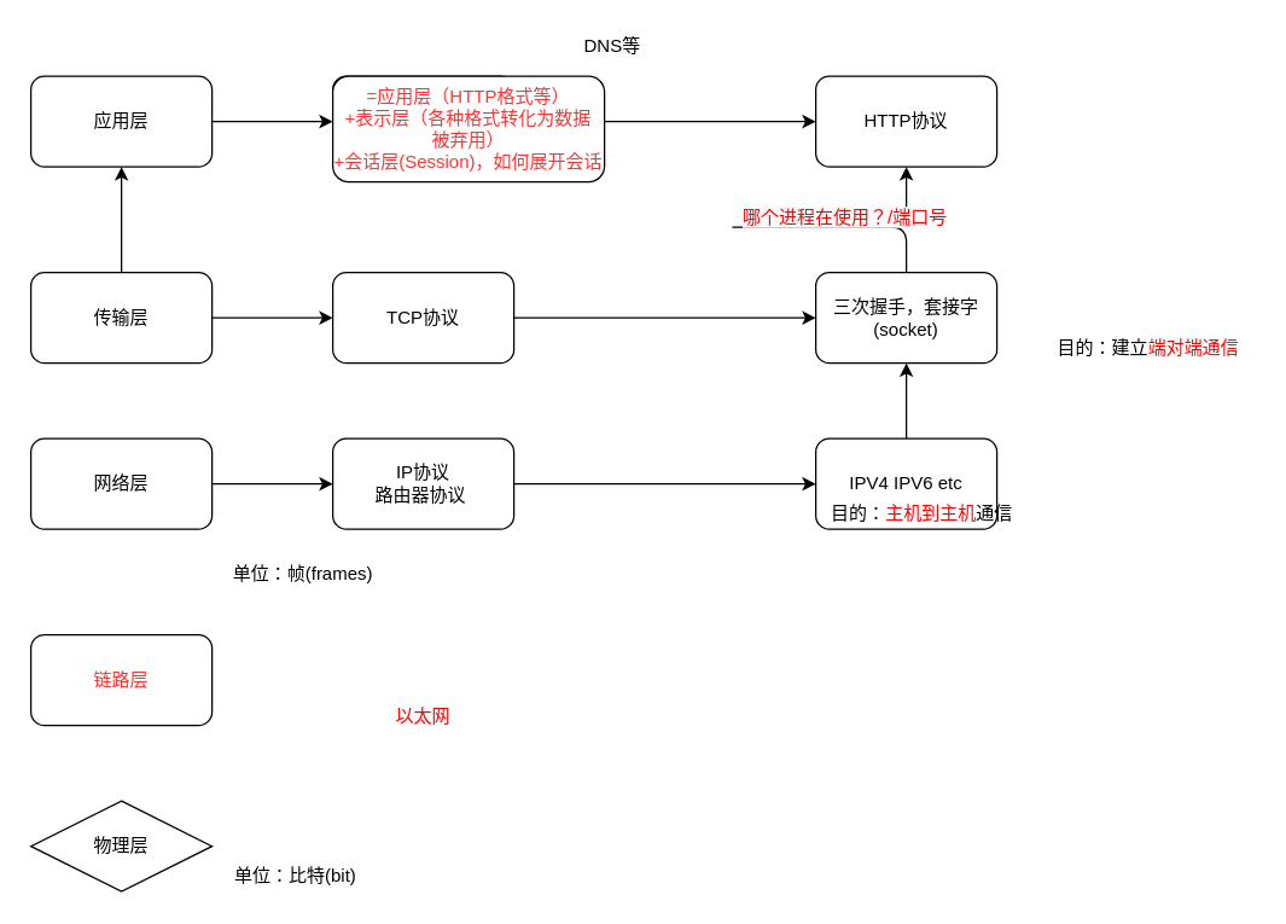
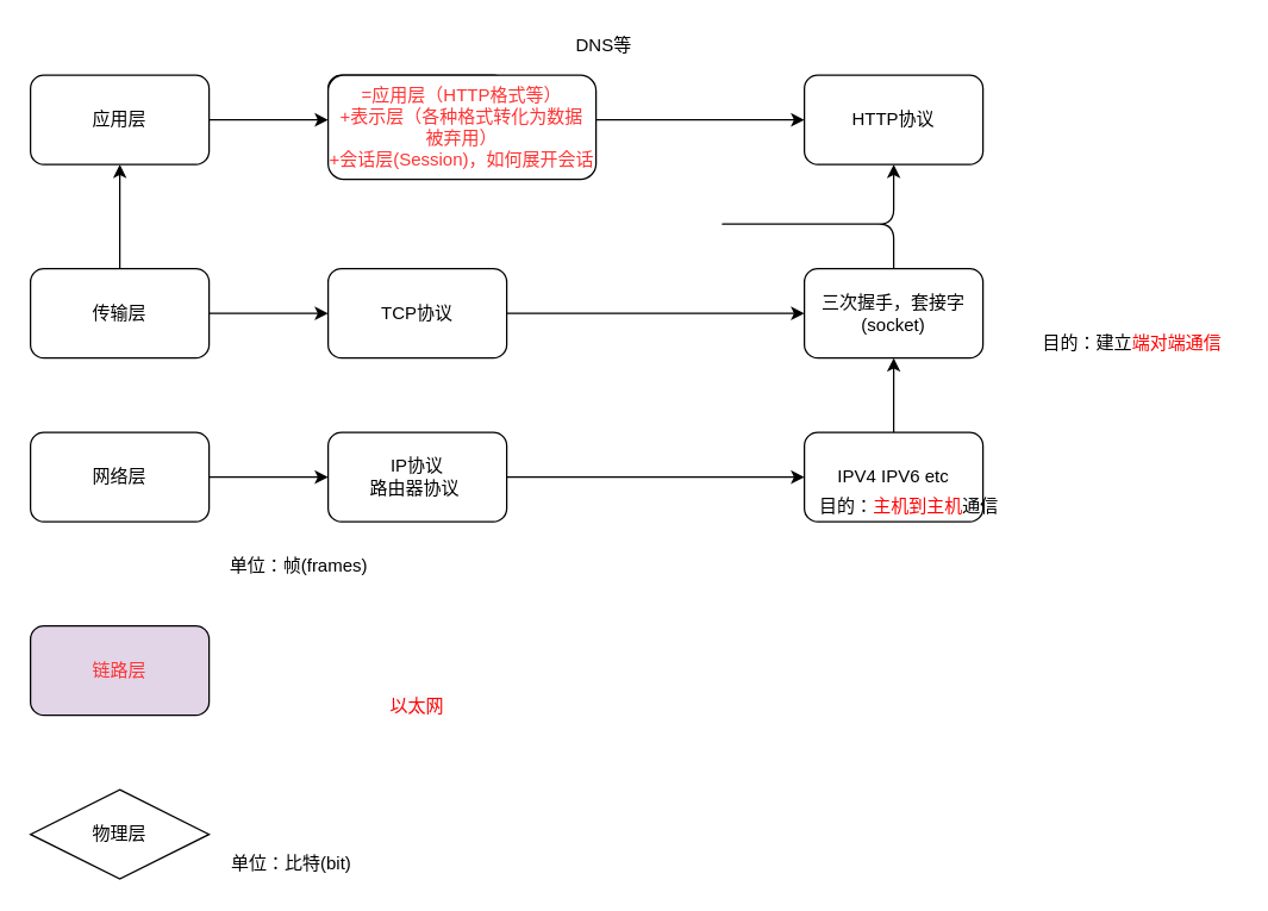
  <mxCell id="0" />
  <mxCell id="1" parent="0" />
  <mxCell id="2" value="" style="edgeStyle=orthogonalEdgeStyle;orthogonalLoop=1;jettySize=auto;html=1;" parent="1" source="3" target="15" edge="1"><mxGeometry relative="1" as="geometry" /></mxCell>
  <mxCell id="3" value="网络层" style="whiteSpace=wrap;html=1;rounded=1;" parent="1" vertex="1"><mxGeometry x="20" y="290" width="120" height="60" as="geometry" /></mxCell>
  <mxCell id="4" value="" style="edgeStyle=orthogonalEdgeStyle;orthogonalLoop=1;jettySize=auto;html=1;" parent="1" source="6" target="8" edge="1"><mxGeometry relative="1" as="geometry" /></mxCell>
  <mxCell id="5" value="" style="edgeStyle=orthogonalEdgeStyle;rounded=0;orthogonalLoop=1;jettySize=auto;html=1;" edge="1" parent="1" source="6" target="10"><mxGeometry relative="1" as="geometry" /></mxCell>
  <mxCell id="6" value="传输层" style="whiteSpace=wrap;html=1;rounded=1;" parent="1" vertex="1"><mxGeometry x="20" y="180" width="120" height="60" as="geometry" /></mxCell>
  <mxCell id="7" value="" style="edgeStyle=orthogonalEdgeStyle;orthogonalLoop=1;jettySize=auto;html=1;" parent="1" source="8" target="18" edge="1"><mxGeometry relative="1" as="geometry" /></mxCell>
  <mxCell id="8" value="TCP协议" style="whiteSpace=wrap;html=1;rounded=1;" parent="1" vertex="1"><mxGeometry x="220" y="180" width="120" height="60" as="geometry" /></mxCell>
  <mxCell id="9" value="" style="edgeStyle=orthogonalEdgeStyle;orthogonalLoop=1;jettySize=auto;html=1;" parent="1" source="10" target="12" edge="1"><mxGeometry relative="1" as="geometry" /></mxCell>
  <mxCell id="10" value="应用层" style="whiteSpace=wrap;html=1;rounded=1;" parent="1" vertex="1"><mxGeometry x="20" y="50" width="120" height="60" as="geometry" /></mxCell>
  <mxCell id="11" value="" style="edgeStyle=orthogonalEdgeStyle;orthogonalLoop=1;jettySize=auto;html=1;" parent="1" source="12" target="16" edge="1"><mxGeometry relative="1" as="geometry" /></mxCell>
  <mxCell id="12" value="" style="whiteSpace=wrap;html=1;rounded=1;" parent="1" vertex="1"><mxGeometry x="220" y="50" width="120" height="60" as="geometry" /></mxCell>
  <mxCell id="13" value="物理层" style="rhombus;whiteSpace=wrap;html=1;" parent="1" vertex="1"><mxGeometry x="20" y="530" width="120" height="60" as="geometry" /></mxCell>
  <mxCell id="14" value="" style="edgeStyle=orthogonalEdgeStyle;orthogonalLoop=1;jettySize=auto;html=1;" parent="1" source="15" target="20" edge="1"><mxGeometry relative="1" as="geometry" /></mxCell>
  <mxCell id="15" value="IP协议 &lt;br&gt;路由器协议&amp;nbsp;" style="whiteSpace=wrap;html=1;rounded=1;" parent="1" vertex="1"><mxGeometry x="220" y="290" width="120" height="60" as="geometry" /></mxCell>
  <mxCell id="16" value="HTTP协议" style="whiteSpace=wrap;html=1;rounded=1;" parent="1" vertex="1"><mxGeometry x="540" y="50" width="120" height="60" as="geometry" /></mxCell>
  <mxCell id="17" style="edgeStyle=orthogonalEdgeStyle;orthogonalLoop=1;jettySize=auto;html=1;entryX=0.5;entryY=1;entryDx=0;entryDy=0;" parent="1" source="18" target="16" edge="1"><mxGeometry relative="1" as="geometry"><Array as="points"><mxPoint x="480" y="150" /><mxPoint x="480" y="150" /></Array></mxGeometry></mxCell>
  <mxCell id="18" value="三次握手，套接字(socket)" style="whiteSpace=wrap;html=1;rounded=1;" parent="1" vertex="1"><mxGeometry x="540" y="180" width="120" height="60" as="geometry" /></mxCell>
  <mxCell id="19" style="edgeStyle=orthogonalEdgeStyle;orthogonalLoop=1;jettySize=auto;html=1;exitX=0.5;exitY=0;exitDx=0;exitDy=0;entryX=0.5;entryY=1;entryDx=0;entryDy=0;" parent="1" source="20" target="18" edge="1"><mxGeometry relative="1" as="geometry" /></mxCell>
  <mxCell id="20" value="IPV4 IPV6 etc" style="whiteSpace=wrap;html=1;rounded=1;" parent="1" vertex="1"><mxGeometry x="540" y="290" width="120" height="60" as="geometry" /></mxCell>
- <mxCell id="21" value="&lt;font color=&quot;#ff3333&quot;&gt;链路层&lt;/font&gt;" style="whiteSpace=wrap;html=1;rounded=1;" parent="1" vertex="1"><mxGeometry x="20" y="420" width="120" height="60" as="geometry" /></mxCell>
+ <mxCell id="21" value="&lt;font color=&quot;#ff3333&quot;&gt;链路层&lt;/font&gt;" style="whiteSpace=wrap;html=1;rounded=1;fillColor=#e1d5e7;" parent="1" vertex="1"><mxGeometry x="20" y="420" width="120" height="60" as="geometry" /></mxCell>
  <mxCell id="22" value="单位：帧(frames)" style="text;html=1;align=center;verticalAlign=middle;resizable=0;points=[];autosize=1;rounded=1;" parent="1" vertex="1"><mxGeometry x="145" y="370" width="110" height="20" as="geometry" /></mxCell>
  <mxCell id="23" value="单位：比特(bit)" style="text;html=1;align=center;verticalAlign=middle;resizable=0;points=[];autosize=1;rounded=1;" parent="1" vertex="1"><mxGeometry x="145" y="570" width="100" height="20" as="geometry" /></mxCell>
  <mxCell id="24" value="&lt;font color=&quot;#ff3333&quot;&gt;=应用层（HTTP格式等）&lt;br&gt;+表示层（各种格式转化为数据 被弃用）&lt;br&gt;+会话层(Session)，如何展开会话&lt;/font&gt;" style="whiteSpace=wrap;html=1;rounded=1;" parent="1" vertex="1"><mxGeometry x="220" y="50" width="180" height="70" as="geometry" /></mxCell>
  <mxCell id="25" value="目的：建立&lt;font color=&quot;#ff0000&quot;&gt;端对端通信&lt;/font&gt;" style="text;html=1;align=center;verticalAlign=middle;resizable=0;points=[];autosize=1;rounded=1;" parent="1" vertex="1"><mxGeometry x="690" y="220" width="140" height="20" as="geometry" /></mxCell>
  <mxCell id="26" value="目的：&lt;font color=&quot;#ff0000&quot;&gt;主机到主机&lt;/font&gt;通信" style="text;html=1;align=center;verticalAlign=middle;resizable=0;points=[];autosize=1;rounded=1;" parent="1" vertex="1"><mxGeometry x="540" y="330" width="140" height="20" as="geometry" /></mxCell>
- <mxCell id="27" value="&lt;span style=&quot;font-family: &amp;#34;helvetica&amp;#34; ; font-size: 12px ; font-style: normal ; font-weight: 400 ; letter-spacing: normal ; text-align: center ; text-indent: 0px ; text-transform: none ; word-spacing: 0px ; background-color: rgb(248 , 249 , 250) ; display: inline ; float: none&quot;&gt;&lt;font color=&quot;#ff0000&quot;&gt;哪个进程在使用？/端口号&lt;/font&gt;&lt;/span&gt;" style="text;whiteSpace=wrap;html=1;shadow=0;rounded=1;" parent="1" vertex="1"><mxGeometry x="490" y="130" width="180" height="20" as="geometry" /></mxCell>
  <mxCell id="28" value="&lt;span style=&quot;font-family: &amp;#34;helvetica&amp;#34; ; font-size: 12px ; font-style: normal ; font-weight: 400 ; letter-spacing: normal ; text-align: center ; text-indent: 0px ; text-transform: none ; word-spacing: 0px ; background-color: rgb(248 , 249 , 250) ; display: inline ; float: none&quot;&gt;&lt;font color=&quot;#ff0000&quot;&gt;以太网&lt;/font&gt;&lt;/span&gt;" style="text;whiteSpace=wrap;html=1;shadow=0;rounded=1;" parent="1" vertex="1"><mxGeometry x="260" y="460" width="130" height="20" as="geometry" /></mxCell>
  <mxCell id="29" value="&lt;span&gt;DNS等&lt;/span&gt;" style="text;html=1;align=center;verticalAlign=middle;resizable=0;points=[];autosize=1;" vertex="1" parent="1"><mxGeometry x="380" y="20" width="50" height="20" as="geometry" /></mxCell>
